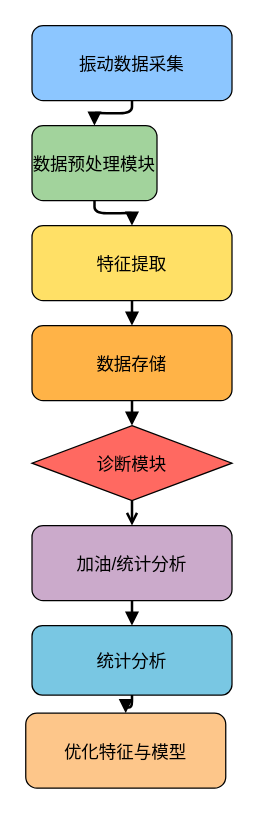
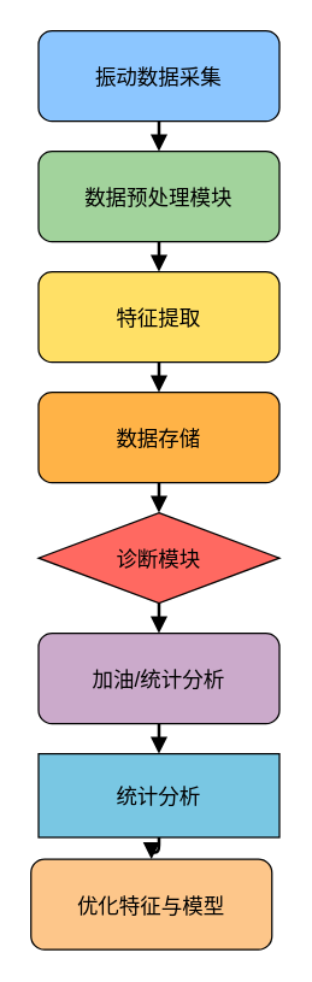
  <mxCell id="0" />
  <mxCell id="1" parent="0" />
  <mxCell id="2" value="振动数据采集" style="rounded=1;fillColor=#8CC6FF;fontSize=14;fontColor=#000000;" parent="1" vertex="1"><mxGeometry x="25" y="20" width="160" height="60" as="geometry" /></mxCell>
- <mxCell id="3" value="数据预处理模块" style="rounded=1;fillColor=#A2D39C;fontSize=14;fontColor=#000000;" parent="1" vertex="1"><mxGeometry x="25" y="100" width="100" height="60" as="geometry" /></mxCell>
+ <mxCell id="3" value="数据预处理模块" style="rounded=1;fillColor=#A2D39C;fontSize=14;fontColor=#000000;" parent="1" vertex="1"><mxGeometry x="25" y="100" width="160" height="60" as="geometry" /></mxCell>
  <mxCell id="4" value="特征提取" style="rounded=1;fillColor=#FFE066;fontSize=14;fontColor=#000000;" parent="1" vertex="1"><mxGeometry x="25" y="180" width="160" height="60" as="geometry" /></mxCell>
  <mxCell id="5" value="数据存储" style="rounded=1;fillColor=#FFB347;fontSize=14;fontColor=#000000;" parent="1" vertex="1"><mxGeometry x="25" y="260" width="160" height="60" as="geometry" /></mxCell>
  <mxCell id="6" value="诊断模块" style="rhombus;fillColor=#FF6961;fontSize=14;fontColor=#000000;" parent="1" vertex="1"><mxGeometry x="25" y="340" width="160" height="60" as="geometry" /></mxCell>
  <mxCell id="7" value="加油/统计分析" style="rounded=1;fillColor=#CBAACB;fontSize=14;fontColor=#000000;" parent="1" vertex="1"><mxGeometry x="25" y="420" width="160" height="60" as="geometry" /></mxCell>
- <mxCell id="8" value="统计分析" style="rounded=1;fillColor=#79C7E3;fontSize=14;fontColor=#000000;" parent="1" vertex="1"><mxGeometry x="25" y="500" width="160" height="55.5" as="geometry" /></mxCell>
+ <mxCell id="8" value="统计分析" style="fillColor=#79C7E3;fontSize=14;fontColor=#000000;rounded=0;" parent="1" vertex="1"><mxGeometry x="25" y="500" width="160" height="55.5" as="geometry" /></mxCell>
  <mxCell id="9" value="优化特征与模型" style="rounded=1;fillColor=#FDC68A;fontSize=14;fontColor=#000000;" parent="1" vertex="1"><mxGeometry x="20" y="570" width="160" height="60" as="geometry" /></mxCell>
  <mxCell id="10" style="edgeStyle=orthogonalEdgeStyle;endArrow=block;strokeWidth=2;" parent="1" source="2" target="3" edge="1"><mxGeometry relative="1" as="geometry" /></mxCell>
  <mxCell id="11" style="edgeStyle=orthogonalEdgeStyle;endArrow=block;strokeWidth=2;" parent="1" source="3" target="4" edge="1"><mxGeometry relative="1" as="geometry" /></mxCell>
  <mxCell id="12" style="edgeStyle=orthogonalEdgeStyle;endArrow=block;strokeWidth=2;" parent="1" source="4" target="5" edge="1"><mxGeometry relative="1" as="geometry" /></mxCell>
  <mxCell id="13" style="edgeStyle=orthogonalEdgeStyle;endArrow=block;strokeWidth=2;" parent="1" source="5" target="6" edge="1"><mxGeometry relative="1" as="geometry" /></mxCell>
- <mxCell id="14" style="edgeStyle=orthogonalEdgeStyle;endArrow=open;strokeWidth=2;" parent="1" source="6" target="7" edge="1"><mxGeometry relative="1" as="geometry" /></mxCell>
+ <mxCell id="14" style="edgeStyle=orthogonalEdgeStyle;endArrow=block;strokeWidth=2;" parent="1" source="6" target="7" edge="1"><mxGeometry relative="1" as="geometry" /></mxCell>
  <mxCell id="15" style="edgeStyle=orthogonalEdgeStyle;endArrow=block;strokeWidth=2;" parent="1" source="7" target="8" edge="1"><mxGeometry relative="1" as="geometry" /></mxCell>
  <mxCell id="16" style="edgeStyle=orthogonalEdgeStyle;endArrow=block;strokeWidth=2;" parent="1" source="8" target="9" edge="1"><mxGeometry relative="1" as="geometry" /></mxCell>
